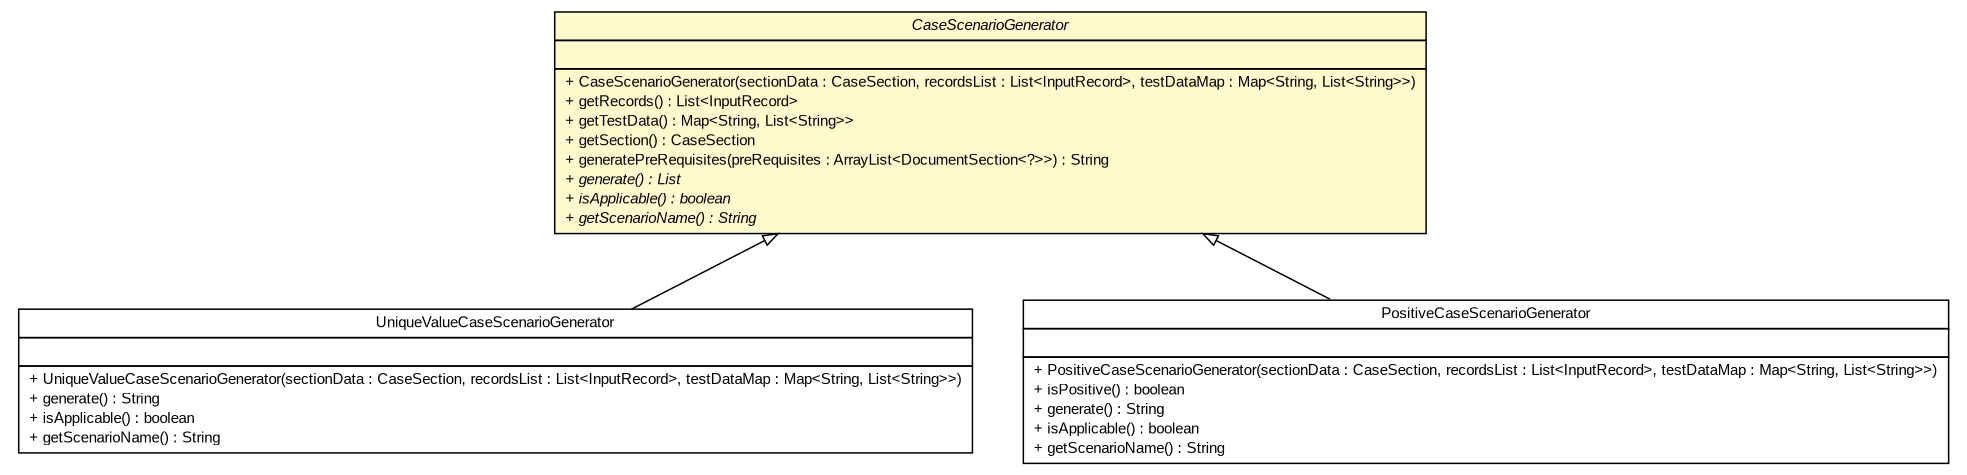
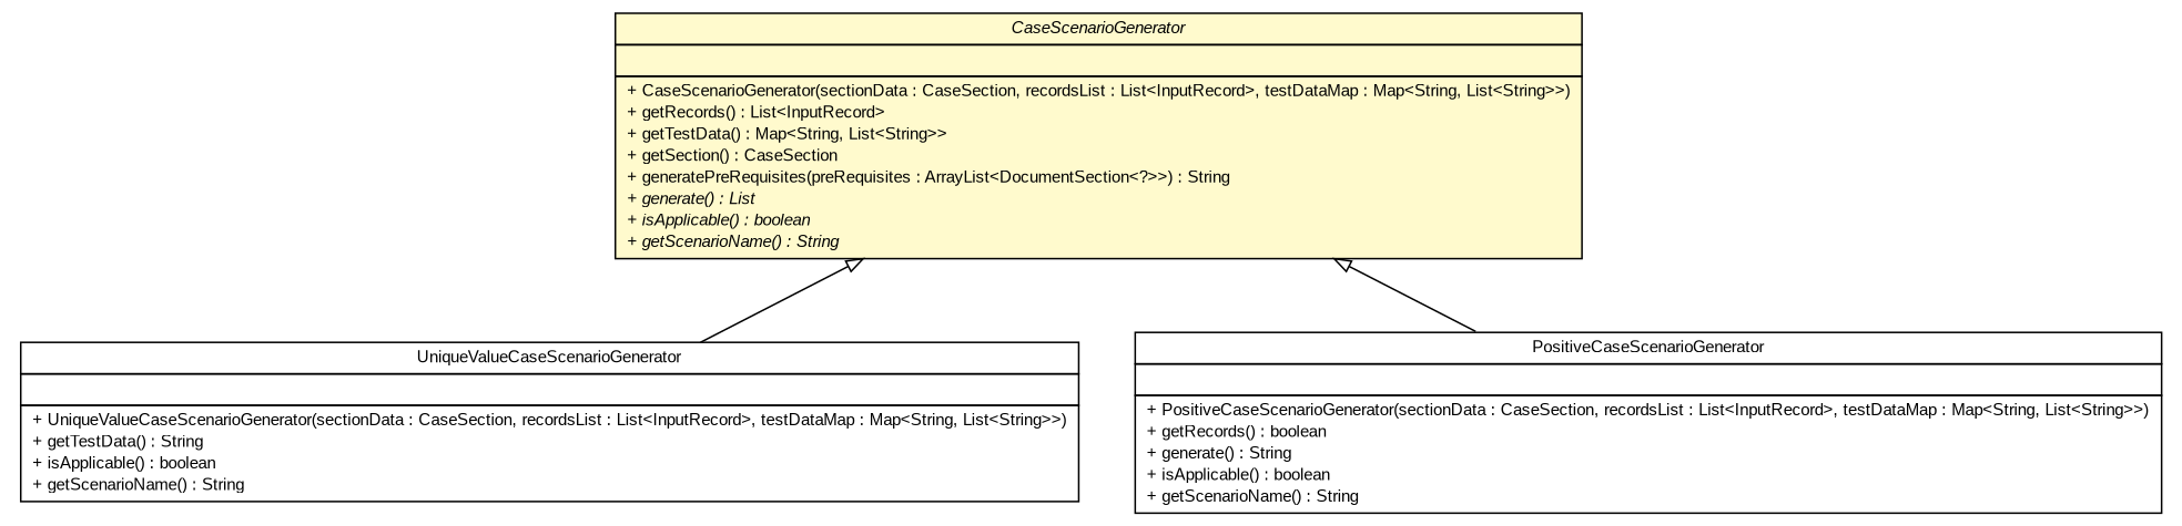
  digraph {
    nodesep=0.25
    ranksep=0.5
    node [fontcolor=black fontname=arial fontsize=10.0 shape=plaintext]
    edge [arrowtail=empty dir=back fontname=arial fontsize=10 headport=p labelfontname=arial labelfontsize=10 tailport=p]
-   n1 [label=<<table title="com.github.mkolisnyk.aerial.datagenerators.cases.UniqueValueCaseScenarioGenerator" border="0" cellborder="1" cellspacing="0" cellpadding="2" port="p" href="./cases/UniqueValueCaseScenarioGenerator.html"> 		<tr><td><table border="0" cellspacing="0" cellpadding="1"> <tr><td align="center" balign="center"> UniqueValueCaseScenarioGenerator </td></tr> 		</table></td></tr> 		<tr><td><table border="0" cellspacing="0" cellpadding="1"> <tr><td align="left" balign="left">  </td></tr> 		</table></td></tr> 		<tr><td><table border="0" cellspacing="0" cellpadding="1"> <tr><td align="left" balign="left"> + UniqueValueCaseScenarioGenerator(sectionData : CaseSection, recordsList : List&lt;InputRecord&gt;, testDataMap : Map&lt;String, List&lt;String&gt;&gt;) </td></tr> <tr><td align="left" balign="left"> + generate() : String </td></tr> <tr><td align="left" balign="left"> + isApplicable() : boolean </td></tr> <tr><td align="left" balign="left"> + getScenarioName() : String </td></tr> 		</table></td></tr> 		</table>>]
-   n2 [label=<<table title="com.github.mkolisnyk.aerial.datagenerators.cases.PositiveCaseScenarioGenerator" border="0" cellborder="1" cellspacing="0" cellpadding="2" port="p" href="./cases/PositiveCaseScenarioGenerator.html"> 		<tr><td><table border="0" cellspacing="0" cellpadding="1"> <tr><td align="center" balign="center"> PositiveCaseScenarioGenerator </td></tr> 		</table></td></tr> 		<tr><td><table border="0" cellspacing="0" cellpadding="1"> <tr><td align="left" balign="left">  </td></tr> 		</table></td></tr> 		<tr><td><table border="0" cellspacing="0" cellpadding="1"> <tr><td align="left" balign="left"> + PositiveCaseScenarioGenerator(sectionData : CaseSection, recordsList : List&lt;InputRecord&gt;, testDataMap : Map&lt;String, List&lt;String&gt;&gt;) </td></tr> <tr><td align="left" balign="left"> + isPositive() : boolean </td></tr> <tr><td align="left" balign="left"> + generate() : String </td></tr> <tr><td align="left" balign="left"> + isApplicable() : boolean </td></tr> <tr><td align="left" balign="left"> + getScenarioName() : String </td></tr> 		</table></td></tr> 		</table>>]
+   n1 [label=<<table title="com.github.mkolisnyk.aerial.datagenerators.cases.UniqueValueCaseScenarioGenerator" border="0" cellborder="1" cellspacing="0" cellpadding="2" port="p" href="./cases/UniqueValueCaseScenarioGenerator.html"> 		<tr><td><table border="0" cellspacing="0" cellpadding="1"> <tr><td align="center" balign="center"> UniqueValueCaseScenarioGenerator </td></tr> 		</table></td></tr> 		<tr><td><table border="0" cellspacing="0" cellpadding="1"> <tr><td align="left" balign="left">  </td></tr> 		</table></td></tr> 		<tr><td><table border="0" cellspacing="0" cellpadding="1"> <tr><td align="left" balign="left"> + UniqueValueCaseScenarioGenerator(sectionData : CaseSection, recordsList : List&lt;InputRecord&gt;, testDataMap : Map&lt;String, List&lt;String&gt;&gt;) </td></tr> <tr><td align="left" balign="left"> + getTestData() : String </td></tr> <tr><td align="left" balign="left"> + isApplicable() : boolean </td></tr> <tr><td align="left" balign="left"> + getScenarioName() : String </td></tr> 		</table></td></tr> 		</table>>]
+   n2 [label=<<table title="com.github.mkolisnyk.aerial.datagenerators.cases.PositiveCaseScenarioGenerator" border="0" cellborder="1" cellspacing="0" cellpadding="2" port="p" href="./cases/PositiveCaseScenarioGenerator.html"> 		<tr><td><table border="0" cellspacing="0" cellpadding="1"> <tr><td align="center" balign="center"> PositiveCaseScenarioGenerator </td></tr> 		</table></td></tr> 		<tr><td><table border="0" cellspacing="0" cellpadding="1"> <tr><td align="left" balign="left">  </td></tr> 		</table></td></tr> 		<tr><td><table border="0" cellspacing="0" cellpadding="1"> <tr><td align="left" balign="left"> + PositiveCaseScenarioGenerator(sectionData : CaseSection, recordsList : List&lt;InputRecord&gt;, testDataMap : Map&lt;String, List&lt;String&gt;&gt;) </td></tr> <tr><td align="left" balign="left"> + getRecords() : boolean </td></tr> <tr><td align="left" balign="left"> + generate() : String </td></tr> <tr><td align="left" balign="left"> + isApplicable() : boolean </td></tr> <tr><td align="left" balign="left"> + getScenarioName() : String </td></tr> 		</table></td></tr> 		</table>>]
    n3 [label=<<table title="com.github.mkolisnyk.aerial.datagenerators.CaseScenarioGenerator" border="0" cellborder="1" cellspacing="0" cellpadding="2" port="p" bgcolor="lemonChiffon" href="./CaseScenarioGenerator.html"> 		<tr><td><table border="0" cellspacing="0" cellpadding="1"> <tr><td align="center" balign="center"><font face="arial italic"> CaseScenarioGenerator </font></td></tr> 		</table></td></tr> 		<tr><td><table border="0" cellspacing="0" cellpadding="1"> <tr><td align="left" balign="left">  </td></tr> 		</table></td></tr> 		<tr><td><table border="0" cellspacing="0" cellpadding="1"> <tr><td align="left" balign="left"> + CaseScenarioGenerator(sectionData : CaseSection, recordsList : List&lt;InputRecord&gt;, testDataMap : Map&lt;String, List&lt;String&gt;&gt;) </td></tr> <tr><td align="left" balign="left"> + getRecords() : List&lt;InputRecord&gt; </td></tr> <tr><td align="left" balign="left"> + getTestData() : Map&lt;String, List&lt;String&gt;&gt; </td></tr> <tr><td align="left" balign="left"> + getSection() : CaseSection </td></tr> <tr><td align="left" balign="left"> + generatePreRequisites(preRequisites : ArrayList&lt;DocumentSection&lt;?&gt;&gt;) : String </td></tr> <tr><td align="left" balign="left"><font face="arial italic" point-size="10.0"> + generate() : List </font></td></tr> <tr><td align="left" balign="left"><font face="arial italic" point-size="10.0"> + isApplicable() : boolean </font></td></tr> <tr><td align="left" balign="left"><font face="arial italic" point-size="10.0"> + getScenarioName() : String </font></td></tr> 		</table></td></tr> 		</table>>]
    n3 -> n1
    n3 -> n2
  }
